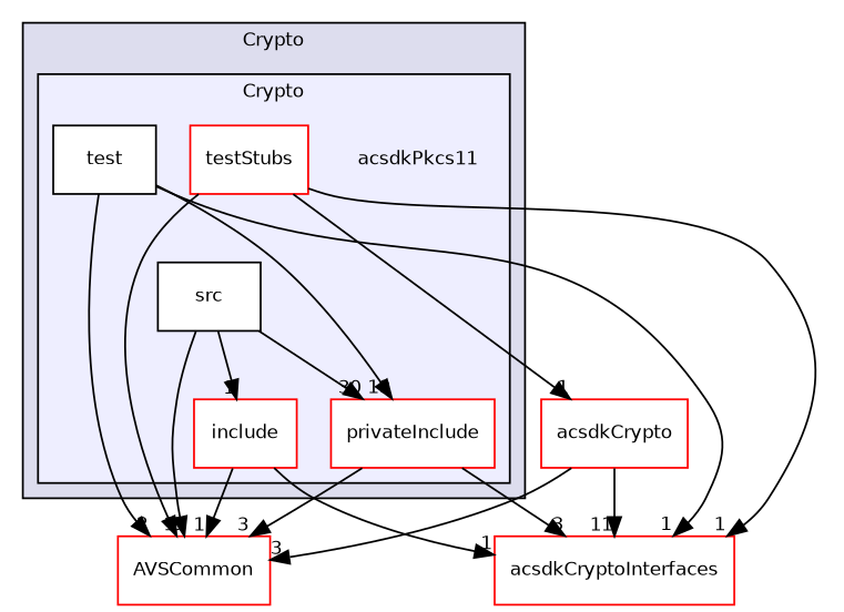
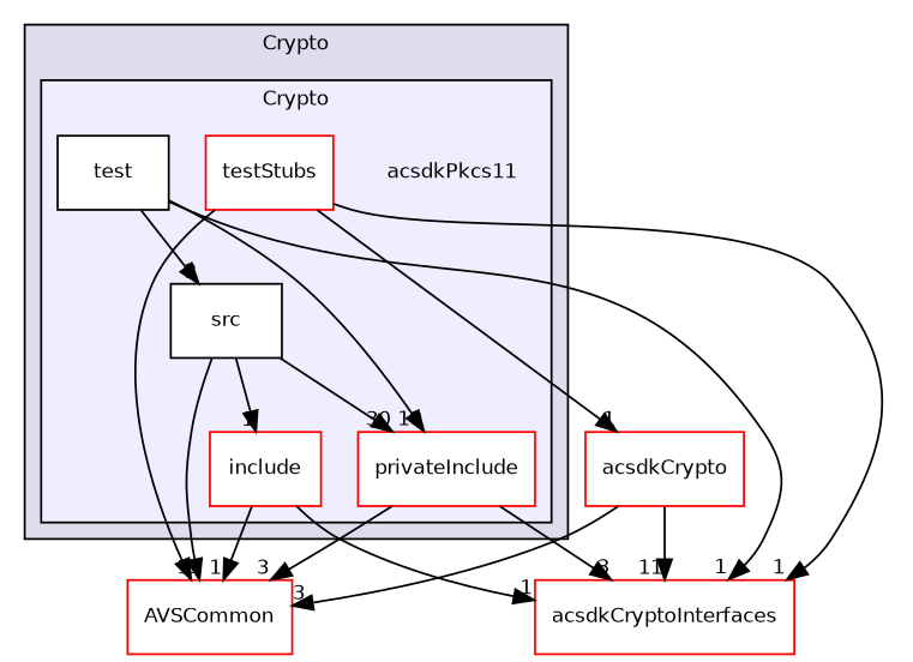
  digraph {
    compound=true
    node [fontname=Helvetica fontsize=10 shape=box color=red fillcolor=white style=filled]
    edge [headlabel=1 labeldistance=1.5 labelfontname=Helvetica labelfontsize=10]
    n1 [label=acsdkPkcs11 shape=plaintext color="" fillcolor="" style=""]
    n2 [label=include]
    n3 [label=privateInclude]
    n4 [color=black label=src]
    n5 [color=black label=test]
    n6 [label=testStubs]
    n7 [label=AVSCommon]
    n8 [label=acsdkCryptoInterfaces]
    n9 [label=acsdkCrypto]
    subgraph cluster_1 {
      bgcolor="#ddddee"
      fontname=Helvetica
      fontsize=10
      label=Crypto
      pencolor=black
      subgraph cluster_2 {
        bgcolor="#eeeeff"
        fontname=Helvetica
        fontsize=10
        pencolor=black
        n1
        n2
        n3
        n4
        n5
        n6
      }
    }
    n2 -> n7
    n2 -> n8
    n3 -> n7 [headlabel=3]
    n3 -> n8 [headlabel=3]
    n4 -> n2
    n4 -> n3 [headlabel=30]
    n4 -> n7 [headlabel=3]
    n5 -> n3 [headlabel=19]
-   n5 -> n7 [headlabel=2]
+   n5 -> n4 [headlabel=2]
    n5 -> n8
    n6 -> n7
    n6 -> n8
    n6 -> n9
    n9 -> n7 [headlabel=3]
    n9 -> n8 [headlabel=11]
  }
